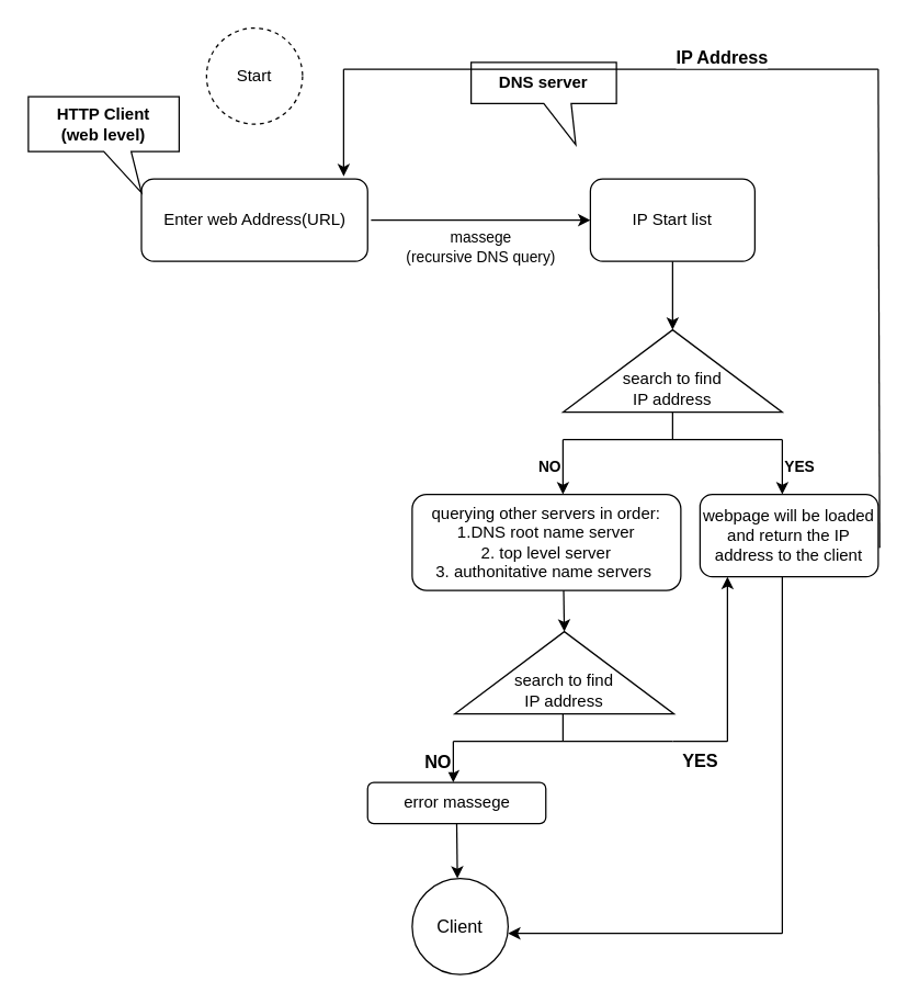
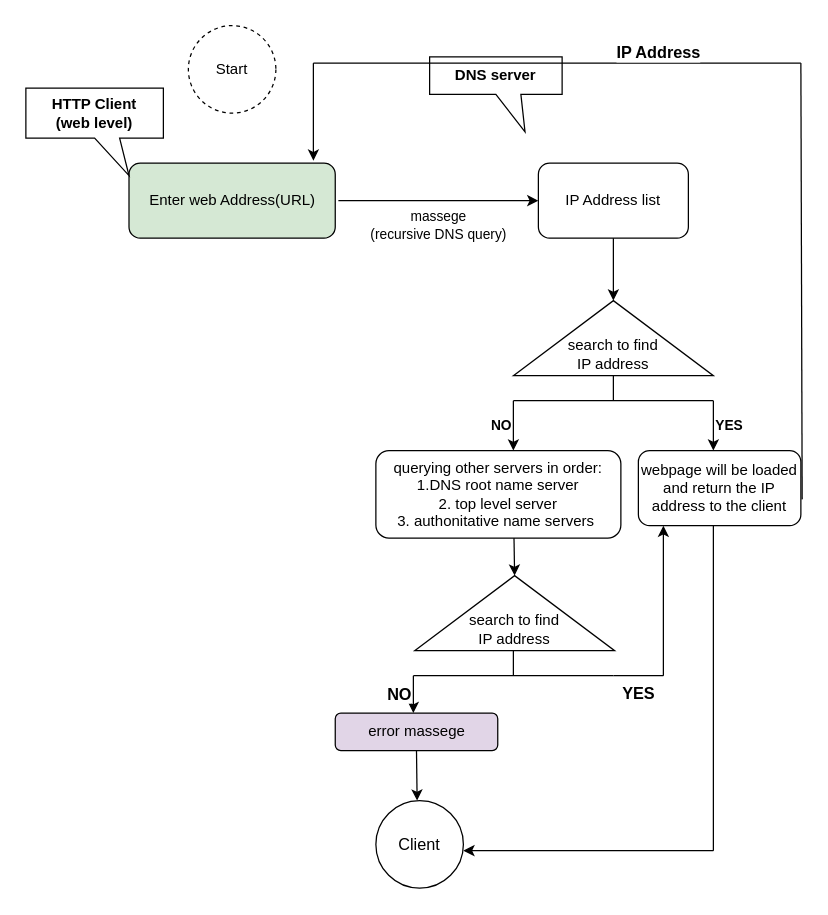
  <mxCell id="0" />
  <mxCell id="1" parent="0" />
  <mxCell id="2" value="Start" style="ellipse;whiteSpace=wrap;html=1;aspect=fixed;dashed=1;" vertex="1" parent="1"><mxGeometry x="150" y="20" width="70" height="70" as="geometry" /></mxCell>
- <mxCell id="3" value="Enter web Address(URL)" style="rounded=1;whiteSpace=wrap;html=1;" vertex="1" parent="1"><mxGeometry x="102.5" y="130" width="165" height="60" as="geometry" /></mxCell>
+ <mxCell id="3" value="Enter web Address(URL)" style="rounded=1;whiteSpace=wrap;html=1;fillColor=#d5e8d4;" vertex="1" parent="1"><mxGeometry x="102.5" y="130" width="165" height="60" as="geometry" /></mxCell>
  <mxCell id="4" value="&lt;b&gt;HTTP Client&lt;br&gt;(web level)&lt;/b&gt;" style="shape=callout;whiteSpace=wrap;html=1;perimeter=calloutPerimeter;position2=0.75;" vertex="1" parent="1"><mxGeometry x="20" y="70" width="110" height="70" as="geometry" /></mxCell>
  <mxCell id="5" value="massege&lt;br&gt;(recursive DNS query)" style="endArrow=classic;html=1;rounded=0;" edge="1" parent="1"><mxGeometry y="-20" width="50" height="50" relative="1" as="geometry"><mxPoint x="270" y="160" as="sourcePoint" /><mxPoint x="430" y="160" as="targetPoint" /><mxPoint as="offset" /></mxGeometry></mxCell>
- <mxCell id="6" value="IP Start list" style="rounded=1;whiteSpace=wrap;html=1;" vertex="1" parent="1"><mxGeometry x="430" y="130" width="120" height="60" as="geometry" /></mxCell>
+ <mxCell id="6" value="IP Address list" style="rounded=1;whiteSpace=wrap;html=1;" vertex="1" parent="1"><mxGeometry x="430" y="130" width="120" height="60" as="geometry" /></mxCell>
  <mxCell id="7" value="&lt;b&gt;DNS server&lt;/b&gt;" style="shape=callout;whiteSpace=wrap;html=1;perimeter=calloutPerimeter;position2=0.72;" vertex="1" parent="1"><mxGeometry x="343" y="45" width="106" height="60" as="geometry" /></mxCell>
  <mxCell id="8" value="" style="endArrow=classic;html=1;rounded=0;exitX=0.5;exitY=1;exitDx=0;exitDy=0;" edge="1" parent="1" source="6"><mxGeometry width="50" height="50" relative="1" as="geometry"><mxPoint x="300" y="280" as="sourcePoint" /><mxPoint x="490" y="240" as="targetPoint" /></mxGeometry></mxCell>
  <mxCell id="9" value="search to find &lt;br&gt;IP address" style="triangle;whiteSpace=wrap;html=1;direction=north;verticalAlign=bottom;" vertex="1" parent="1"><mxGeometry x="410" y="240" width="160" height="60" as="geometry" /></mxCell>
  <mxCell id="10" value="NO" style="endArrow=classic;html=1;rounded=0;fontStyle=1;labelPosition=left;verticalLabelPosition=middle;align=right;verticalAlign=middle;" edge="1" parent="1"><mxGeometry width="50" height="50" relative="1" as="geometry"><mxPoint x="410" y="320" as="sourcePoint" /><mxPoint x="410" y="360" as="targetPoint" /></mxGeometry></mxCell>
  <mxCell id="11" value="YES" style="endArrow=classic;html=1;rounded=0;fontStyle=1;labelPosition=right;verticalLabelPosition=middle;align=left;verticalAlign=middle;" edge="1" parent="1"><mxGeometry width="50" height="50" relative="1" as="geometry"><mxPoint x="570" y="320" as="sourcePoint" /><mxPoint x="570" y="360" as="targetPoint" /><Array as="points"><mxPoint x="570" y="340" /></Array></mxGeometry></mxCell>
  <mxCell id="12" value="" style="endArrow=none;html=1;rounded=0;entryX=0;entryY=0.5;entryDx=0;entryDy=0;" edge="1" parent="1" target="9"><mxGeometry width="50" height="50" relative="1" as="geometry"><mxPoint x="490" y="320" as="sourcePoint" /><mxPoint x="390" y="360" as="targetPoint" /><Array as="points" /></mxGeometry></mxCell>
  <mxCell id="13" value="" style="endArrow=none;html=1;rounded=0;" edge="1" parent="1"><mxGeometry width="50" height="50" relative="1" as="geometry"><mxPoint x="570" y="320" as="sourcePoint" /><mxPoint x="410" y="320" as="targetPoint" /></mxGeometry></mxCell>
  <mxCell id="14" value="webpage will be loaded and return the IP address to the client" style="rounded=1;whiteSpace=wrap;html=1;" vertex="1" parent="1"><mxGeometry x="510" y="360" width="130" height="60" as="geometry" /></mxCell>
  <mxCell id="15" value="" style="endArrow=classic;html=1;rounded=0;entryX=0.894;entryY=-0.033;entryDx=0;entryDy=0;entryPerimeter=0;" edge="1" parent="1" target="3"><mxGeometry width="50" height="50" relative="1" as="geometry"><mxPoint x="250" y="50" as="sourcePoint" /><mxPoint x="540" y="-10" as="targetPoint" /></mxGeometry></mxCell>
  <mxCell id="16" value="" style="endArrow=none;html=1;rounded=0;exitX=1.008;exitY=0.65;exitDx=0;exitDy=0;exitPerimeter=0;" edge="1" parent="1" source="14"><mxGeometry width="50" height="50" relative="1" as="geometry"><mxPoint x="400" y="260" as="sourcePoint" /><mxPoint x="640" y="50" as="targetPoint" /></mxGeometry></mxCell>
  <mxCell id="17" value="" style="endArrow=none;html=1;rounded=0;" edge="1" parent="1"><mxGeometry width="50" height="50" relative="1" as="geometry"><mxPoint x="640" y="50" as="sourcePoint" /><mxPoint x="250" y="50" as="targetPoint" /></mxGeometry></mxCell>
  <mxCell id="18" value="&lt;b&gt;&lt;font style=&quot;font-size: 13px;&quot;&gt;IP Address&lt;/font&gt;&lt;/b&gt;" style="edgeLabel;html=1;align=center;verticalAlign=bottom;resizable=0;points=[];labelPosition=center;verticalLabelPosition=top;" vertex="1" connectable="0" parent="17"><mxGeometry x="-0.41" y="1" relative="1" as="geometry"><mxPoint as="offset" /></mxGeometry></mxCell>
  <mxCell id="19" value="querying other servers in order:&lt;br&gt;1.DNS root name server&lt;br&gt;2. top level server&lt;br&gt;3. authonitative name servers&amp;nbsp;" style="rounded=1;whiteSpace=wrap;html=1;" vertex="1" parent="1"><mxGeometry x="300" y="360" width="196" height="70" as="geometry" /></mxCell>
  <mxCell id="20" value="" style="endArrow=classic;html=1;rounded=0;exitX=0.5;exitY=1;exitDx=0;exitDy=0;" edge="1" parent="1"><mxGeometry width="50" height="50" relative="1" as="geometry"><mxPoint x="410.5" y="430" as="sourcePoint" /><mxPoint x="411" y="460" as="targetPoint" /></mxGeometry></mxCell>
  <mxCell id="21" value="search to find &lt;br&gt;IP address" style="triangle;whiteSpace=wrap;html=1;direction=north;verticalAlign=bottom;" vertex="1" parent="1"><mxGeometry x="331" y="460" width="160" height="60" as="geometry" /></mxCell>
  <mxCell id="22" value="" style="endArrow=none;html=1;rounded=0;" edge="1" parent="1"><mxGeometry width="50" height="50" relative="1" as="geometry"><mxPoint x="410" y="540" as="sourcePoint" /><mxPoint x="410" y="520" as="targetPoint" /><Array as="points"><mxPoint x="410" y="530" /></Array></mxGeometry></mxCell>
  <mxCell id="23" value="" style="endArrow=none;html=1;rounded=0;" edge="1" parent="1"><mxGeometry width="50" height="50" relative="1" as="geometry"><mxPoint x="490" y="540" as="sourcePoint" /><mxPoint x="330" y="540" as="targetPoint" /><Array as="points"><mxPoint x="410" y="540" /></Array></mxGeometry></mxCell>
  <mxCell id="24" value="&lt;b&gt;NO&lt;/b&gt;" style="endArrow=classic;html=1;rounded=0;fontSize=13;labelPosition=left;verticalLabelPosition=middle;align=right;verticalAlign=middle;" edge="1" parent="1"><mxGeometry width="50" height="50" relative="1" as="geometry"><mxPoint x="330" y="540" as="sourcePoint" /><mxPoint x="330" y="570" as="targetPoint" /></mxGeometry></mxCell>
- <mxCell id="25" value="error massege" style="rounded=1;whiteSpace=wrap;html=1;" vertex="1" parent="1"><mxGeometry x="267.5" y="570" width="130" height="30" as="geometry" /></mxCell>
+ <mxCell id="25" value="error massege" style="rounded=1;whiteSpace=wrap;html=1;fillColor=#e1d5e7;" vertex="1" parent="1"><mxGeometry x="267.5" y="570" width="130" height="30" as="geometry" /></mxCell>
  <mxCell id="26" value="" style="endArrow=classic;html=1;rounded=0;fontSize=13;exitX=0.5;exitY=1;exitDx=0;exitDy=0;" edge="1" parent="1" source="25"><mxGeometry width="50" height="50" relative="1" as="geometry"><mxPoint x="400" y="450" as="sourcePoint" /><mxPoint x="333" y="640" as="targetPoint" /></mxGeometry></mxCell>
  <mxCell id="27" value="Client" style="ellipse;whiteSpace=wrap;html=1;aspect=fixed;fontSize=13;" vertex="1" parent="1"><mxGeometry x="300" y="640" width="70" height="70" as="geometry" /></mxCell>
  <mxCell id="28" value="&lt;b&gt;YES&lt;/b&gt;" style="endArrow=none;html=1;rounded=0;fontSize=13;labelPosition=center;verticalLabelPosition=bottom;align=center;verticalAlign=top;" edge="1" parent="1"><mxGeometry width="50" height="50" relative="1" as="geometry"><mxPoint x="490" y="540" as="sourcePoint" /><mxPoint x="530" y="540" as="targetPoint" /></mxGeometry></mxCell>
  <mxCell id="29" value="" style="endArrow=none;html=1;rounded=0;fontSize=13;" edge="1" parent="1"><mxGeometry width="50" height="50" relative="1" as="geometry"><mxPoint x="570" y="420" as="sourcePoint" /><mxPoint x="570" y="680" as="targetPoint" /></mxGeometry></mxCell>
  <mxCell id="30" value="" style="endArrow=classic;html=1;rounded=0;fontSize=13;" edge="1" parent="1"><mxGeometry width="50" height="50" relative="1" as="geometry"><mxPoint x="570" y="680" as="sourcePoint" /><mxPoint x="370" y="680" as="targetPoint" /></mxGeometry></mxCell>
  <mxCell id="31" value="" style="endArrow=classic;html=1;rounded=0;fontSize=13;" edge="1" parent="1"><mxGeometry width="50" height="50" relative="1" as="geometry"><mxPoint x="530" y="540" as="sourcePoint" /><mxPoint x="530" y="420" as="targetPoint" /></mxGeometry></mxCell>
